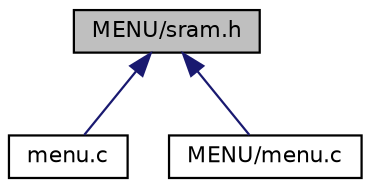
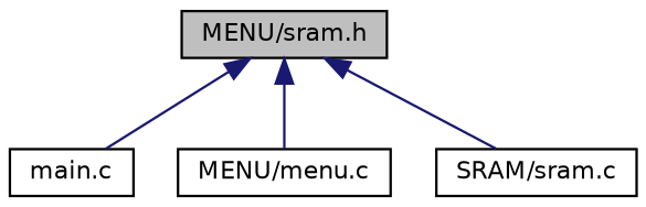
  digraph {
    node [color=black fillcolor=white fontname=Helvetica fontsize=10 shape=record style=filled]
    edge [color=midnightblue dir=back fontname=Helvetica fontsize=10 labelfontname=Helvetica labelfontsize=10 style=solid]
    n1 [fillcolor=grey75 fontcolor=black height=0.2 label="MENU/sram.h" width=0.4]
-   n2 [height=0.2 label="menu.c" width=0.4]
+   n2 [height=0.2 label="main.c" width=0.4]
    n3 [height=0.2 label="MENU/menu.c" width=0.4]
+   n4 [height=0.2 label="SRAM/sram.c" width=0.4]
    n1 -> n2
    n1 -> n3
+   n1 -> n4
  }
